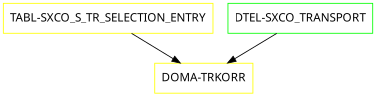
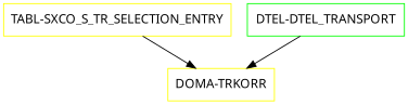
  digraph {
    fontname="Noto Sans"
    node [color=yellow fontname="Noto Sans" shape=box]
    edge [fontname="Noto Sans"]
    "TABL-SXCO_S_TR_SELECTION_ENTRY"
    "DOMA-TRKORR"
-   "DTEL-SXCO_TRANSPORT" [color=green]
+   "DTEL-SXCO_TRANSPORT" [color=green label="DTEL-DTEL_TRANSPORT"]
    "TABL-SXCO_S_TR_SELECTION_ENTRY" -> "DOMA-TRKORR"
    "DTEL-SXCO_TRANSPORT" -> "DOMA-TRKORR"
  }
